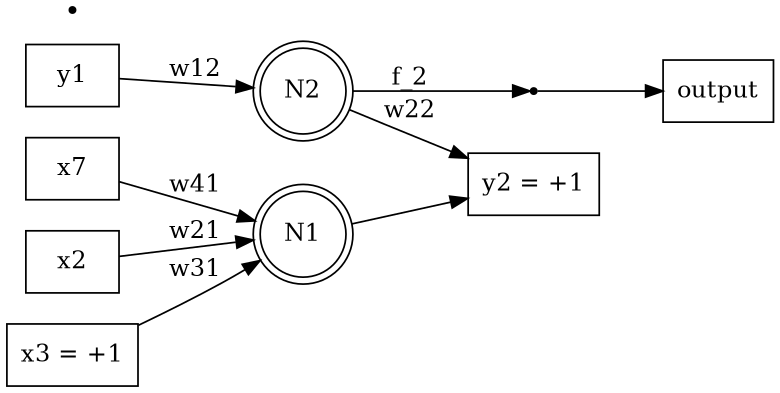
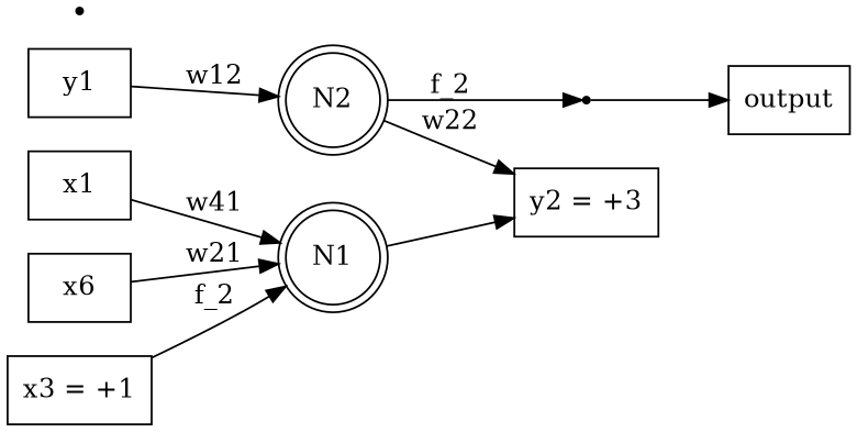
  digraph {
    rankdir=LR
    node [shape=box]
    N1 [shape=doublecircle]
-   "y2 = +1"
+   "y2 = +1" [label="y2 = +3"]
    N2 [shape=doublecircle]
    y1
    o2 [shape=point]
    output
    o1 [shape=point]
-   x1 [label=x7]
-   x2
+   x1
+   x2 [label=x6]
    "x3 = +1"
    N1 -> "y2 = +1"
    N2 -> "y2 = +1" [label=w22]
    N2 -> o2 [label=f_2]
    y1 -> N2 [label=w12]
    o2 -> output
    x1 -> N1 [label=w41]
    x2 -> N1 [label=w21]
-   "x3 = +1" -> N1 [label=w31]
+   "x3 = +1" -> N1 [label=f_2]
  }
